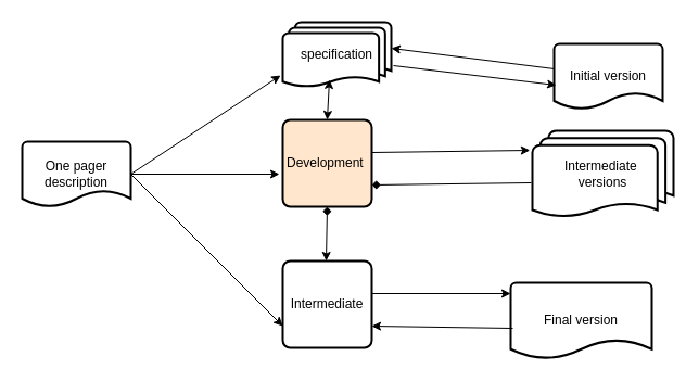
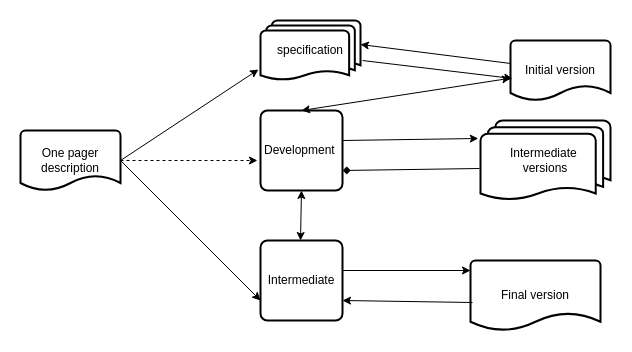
  <mxCell id="0" />
  <mxCell id="1" parent="0" />
  <mxCell id="2" value="One pager description" style="strokeWidth=2;html=1;shape=mxgraph.flowchart.document2;whiteSpace=wrap;size=0.25;rounded=1;" vertex="1" parent="1"><mxGeometry x="20" y="130" width="100" height="60" as="geometry" /></mxCell>
  <mxCell id="3" value="specification" style="strokeWidth=2;html=1;shape=mxgraph.flowchart.multi-document;whiteSpace=wrap;rounded=1;" vertex="1" parent="1"><mxGeometry x="260" y="20" width="100" height="60" as="geometry" /></mxCell>
- <mxCell id="4" value="Development&amp;nbsp;" style="rounded=1;whiteSpace=wrap;html=1;absoluteArcSize=1;arcSize=14;strokeWidth=2;fillColor=#ffe6cc;" vertex="1" parent="1"><mxGeometry x="260" y="110" width="82" height="80" as="geometry" /></mxCell>
+ <mxCell id="4" value="Development&amp;nbsp;" style="rounded=1;whiteSpace=wrap;html=1;absoluteArcSize=1;arcSize=14;strokeWidth=2;" vertex="1" parent="1"><mxGeometry x="260" y="110" width="82" height="80" as="geometry" /></mxCell>
  <mxCell id="5" value="Intermediate" style="rounded=1;whiteSpace=wrap;html=1;absoluteArcSize=1;arcSize=14;strokeWidth=2;" vertex="1" parent="1"><mxGeometry x="260" y="240" width="82" height="80" as="geometry" /></mxCell>
  <mxCell id="6" value="Initial version" style="strokeWidth=2;html=1;shape=mxgraph.flowchart.document2;whiteSpace=wrap;size=0.25;rounded=1;" vertex="1" parent="1"><mxGeometry x="510" y="40" width="100" height="60" as="geometry" /></mxCell>
- <mxCell id="7" value="Intermediate&amp;nbsp;&lt;br&gt;versions" style="strokeWidth=2;html=1;shape=mxgraph.flowchart.multi-document;whiteSpace=wrap;rounded=1;" vertex="1" parent="1"><mxGeometry x="490" y="120" width="130" height="80" as="geometry" /></mxCell>
+ <mxCell id="7" value="Intermediate&amp;nbsp;&lt;br&gt;versions" style="strokeWidth=2;html=1;shape=mxgraph.flowchart.multi-document;whiteSpace=wrap;rounded=1;" vertex="1" parent="1"><mxGeometry x="480" y="120" width="130" height="80" as="geometry" /></mxCell>
  <mxCell id="8" value="Final version" style="strokeWidth=2;html=1;shape=mxgraph.flowchart.document2;whiteSpace=wrap;size=0.25;rounded=1;" vertex="1" parent="1"><mxGeometry x="470" y="260" width="130" height="70" as="geometry" /></mxCell>
- <mxCell id="9" value="" style="endArrow=classic;html=1;rounded=1;exitX=1;exitY=0.5;exitDx=0;exitDy=0;exitPerimeter=0;entryX=-0.037;entryY=0.625;entryDx=0;entryDy=0;entryPerimeter=0;" edge="1" parent="1" source="2" target="4"><mxGeometry width="50" height="50" relative="1" as="geometry"><mxPoint x="130" y="170" as="sourcePoint" /><mxPoint x="190" y="160" as="targetPoint" /></mxGeometry></mxCell>
+ <mxCell id="9" value="" style="endArrow=classic;html=1;rounded=1;exitX=1;exitY=0.5;exitDx=0;exitDy=0;exitPerimeter=0;entryX=-0.037;entryY=0.625;entryDx=0;entryDy=0;entryPerimeter=0;dashed=1;" edge="1" parent="1" source="2" target="4"><mxGeometry width="50" height="50" relative="1" as="geometry"><mxPoint x="130" y="170" as="sourcePoint" /><mxPoint x="190" y="160" as="targetPoint" /></mxGeometry></mxCell>
  <mxCell id="10" value="" style="endArrow=classic;html=1;rounded=1;entryX=-0.02;entryY=0.817;entryDx=0;entryDy=0;entryPerimeter=0;" edge="1" parent="1" target="3"><mxGeometry width="50" height="50" relative="1" as="geometry"><mxPoint x="120" y="160" as="sourcePoint" /><mxPoint x="170" y="110" as="targetPoint" /></mxGeometry></mxCell>
  <mxCell id="11" value="" style="endArrow=classic;html=1;rounded=1;" edge="1" parent="1"><mxGeometry width="50" height="50" relative="1" as="geometry"><mxPoint x="120" y="160" as="sourcePoint" /><mxPoint x="260" y="300" as="targetPoint" /></mxGeometry></mxCell>
  <mxCell id="12" value="" style="endArrow=classic;html=1;rounded=1;entryX=0.02;entryY=0.633;entryDx=0;entryDy=0;entryPerimeter=0;exitX=1.02;exitY=0.667;exitDx=0;exitDy=0;exitPerimeter=0;" edge="1" parent="1" source="3" target="6"><mxGeometry width="50" height="50" relative="1" as="geometry"><mxPoint x="370" y="70" as="sourcePoint" /><mxPoint x="420" y="20" as="targetPoint" /></mxGeometry></mxCell>
  <mxCell id="13" value="" style="endArrow=classic;html=1;rounded=1;entryX=1;entryY=0.4;entryDx=0;entryDy=0;entryPerimeter=0;exitX=0;exitY=0.383;exitDx=0;exitDy=0;exitPerimeter=0;" edge="1" parent="1" source="6" target="3"><mxGeometry width="50" height="50" relative="1" as="geometry"><mxPoint x="470" y="50" as="sourcePoint" /><mxPoint x="440" y="10" as="targetPoint" /></mxGeometry></mxCell>
  <mxCell id="14" value="" style="endArrow=classic;html=1;rounded=1;entryX=-0.017;entryY=0.225;entryDx=0;entryDy=0;entryPerimeter=0;" edge="1" parent="1" target="7"><mxGeometry width="50" height="50" relative="1" as="geometry"><mxPoint x="342" y="140" as="sourcePoint" /><mxPoint x="392" y="90" as="targetPoint" /></mxGeometry></mxCell>
  <mxCell id="15" value="" style="endArrow=diamond;html=1;rounded=1;exitX=-0.008;exitY=0.6;exitDx=0;exitDy=0;exitPerimeter=0;entryX=1;entryY=0.75;entryDx=0;entryDy=0;" edge="1" parent="1" source="7" target="4"><mxGeometry width="50" height="50" relative="1" as="geometry"><mxPoint x="360" y="190" as="sourcePoint" /><mxPoint x="410" y="140" as="targetPoint" /></mxGeometry></mxCell>
  <mxCell id="16" value="" style="endArrow=classic;html=1;rounded=1;entryX=0;entryY=0.143;entryDx=0;entryDy=0;entryPerimeter=0;" edge="1" parent="1" target="8"><mxGeometry width="50" height="50" relative="1" as="geometry"><mxPoint x="342" y="270" as="sourcePoint" /><mxPoint x="392" y="220" as="targetPoint" /></mxGeometry></mxCell>
  <mxCell id="17" value="" style="endArrow=classic;html=1;rounded=1;entryX=1;entryY=0.75;entryDx=0;entryDy=0;" edge="1" parent="1" target="5"><mxGeometry width="50" height="50" relative="1" as="geometry"><mxPoint x="472" y="302" as="sourcePoint" /><mxPoint x="420" y="260" as="targetPoint" /></mxGeometry></mxCell>
- <mxCell id="18" value="" style="endArrow=classic;startArrow=classic;html=1;rounded=1;entryX=0.43;entryY=0.883;entryDx=0;entryDy=0;entryPerimeter=0;exitX=0.5;exitY=0;exitDx=0;exitDy=0;" edge="1" parent="1" source="4" target="3"><mxGeometry width="50" height="50" relative="1" as="geometry"><mxPoint x="285" y="110" as="sourcePoint" /><mxPoint x="335" y="60" as="targetPoint" /></mxGeometry></mxCell>
- <mxCell id="19" value="" style="endArrow=diamond;startArrow=classic;html=1;rounded=1;entryX=0.5;entryY=1;entryDx=0;entryDy=0;exitX=0.488;exitY=0;exitDx=0;exitDy=0;exitPerimeter=0;" edge="1" parent="1" source="5" target="4"><mxGeometry width="50" height="50" relative="1" as="geometry"><mxPoint x="285" y="240" as="sourcePoint" /><mxPoint x="335" y="190" as="targetPoint" /></mxGeometry></mxCell>
+ <mxCell id="18" value="" style="endArrow=classic;startArrow=classic;html=1;rounded=1;exitX=0.5;exitY=0;exitDx=0;exitDy=0;" edge="1" parent="1" source="4" target="6"><mxGeometry width="50" height="50" relative="1" as="geometry"><mxPoint x="285" y="110" as="sourcePoint" /><mxPoint x="335" y="60" as="targetPoint" /></mxGeometry></mxCell>
+ <mxCell id="19" value="" style="endArrow=classic;startArrow=classic;html=1;rounded=1;entryX=0.5;entryY=1;entryDx=0;entryDy=0;exitX=0.488;exitY=0;exitDx=0;exitDy=0;exitPerimeter=0;" edge="1" parent="1" source="5" target="4"><mxGeometry width="50" height="50" relative="1" as="geometry"><mxPoint x="285" y="240" as="sourcePoint" /><mxPoint x="335" y="190" as="targetPoint" /></mxGeometry></mxCell>
